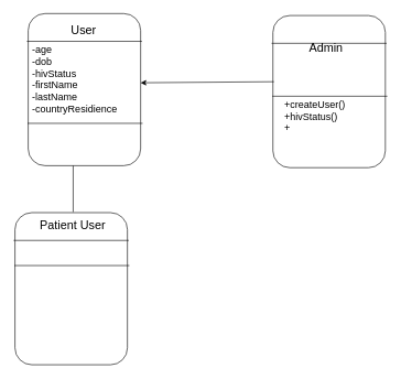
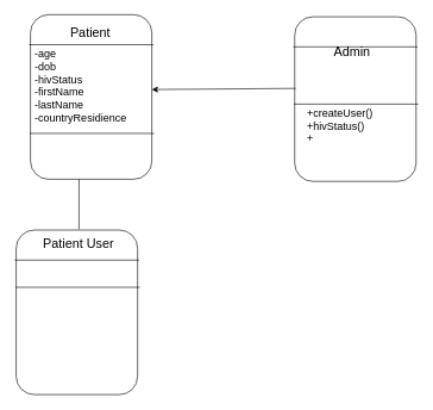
  <mxCell id="0" />
  <mxCell id="1" parent="0" />
  <mxCell id="2" value="" style="endArrow=none;html=1;rounded=0;" parent="1" edge="1"><mxGeometry width="50" height="50" relative="1" as="geometry"><mxPoint x="430" y="170" as="sourcePoint" /><mxPoint x="430" y="170" as="targetPoint" /></mxGeometry></mxCell>
  <mxCell id="3" value="" style="group" parent="1" vertex="1" connectable="0"><mxGeometry x="40" y="20" width="174" height="230" as="geometry" /></mxCell>
  <mxCell id="4" value="" style="rounded=1;whiteSpace=wrap;html=1;" parent="3" vertex="1"><mxGeometry x="2" width="170" height="230" as="geometry" /></mxCell>
  <mxCell id="5" value="" style="endArrow=none;html=1;rounded=0;" parent="3" edge="1"><mxGeometry width="50" height="50" relative="1" as="geometry"><mxPoint y="42" as="sourcePoint" /><mxPoint x="174" y="42" as="targetPoint" /></mxGeometry></mxCell>
  <mxCell id="6" value="" style="endArrow=none;html=1;rounded=0;" parent="3" edge="1"><mxGeometry width="50" height="50" relative="1" as="geometry"><mxPoint x="1" y="166" as="sourcePoint" /><mxPoint x="175" y="166" as="targetPoint" /></mxGeometry></mxCell>
- <mxCell id="7" value="&lt;font style=&quot;font-size: 18px;&quot;&gt;User&lt;/font&gt;" style="text;strokeColor=none;align=center;fillColor=none;html=1;verticalAlign=middle;whiteSpace=wrap;rounded=0;" parent="3" vertex="1"><mxGeometry x="36" y="10" width="100" height="30" as="geometry" /></mxCell>
+ <mxCell id="7" value="&lt;font style=&quot;font-size: 18px;&quot;&gt;Patient&lt;/font&gt;" style="text;strokeColor=none;align=center;fillColor=none;html=1;verticalAlign=middle;whiteSpace=wrap;rounded=0;" parent="3" vertex="1"><mxGeometry x="36" y="10" width="100" height="30" as="geometry" /></mxCell>
  <mxCell id="8" value="&lt;div style=&quot;text-align: left; font-size: 15px;&quot;&gt;&lt;span style=&quot;background-color: initial;&quot;&gt;&lt;font style=&quot;font-size: 15px;&quot;&gt;-age&lt;/font&gt;&lt;/span&gt;&lt;/div&gt;&lt;div style=&quot;text-align: left; font-size: 15px;&quot;&gt;&lt;font style=&quot;font-size: 15px;&quot;&gt;-dob&lt;/font&gt;&lt;/div&gt;&lt;div style=&quot;text-align: left; font-size: 15px;&quot;&gt;&lt;font style=&quot;font-size: 15px;&quot;&gt;-hivStatus&lt;/font&gt;&lt;/div&gt;&lt;div style=&quot;text-align: left; font-size: 15px;&quot;&gt;&lt;font style=&quot;font-size: 15px;&quot;&gt;-firstName&lt;/font&gt;&lt;/div&gt;&lt;div style=&quot;text-align: left; font-size: 15px;&quot;&gt;&lt;font style=&quot;font-size: 15px;&quot;&gt;-lastName&lt;/font&gt;&lt;/div&gt;&lt;div style=&quot;text-align: left; font-size: 15px;&quot;&gt;&lt;font style=&quot;font-size: 15px;&quot;&gt;-countryResidience&lt;/font&gt;&lt;/div&gt;" style="text;html=1;align=center;verticalAlign=middle;resizable=0;points=[];autosize=1;strokeColor=none;fillColor=none;" parent="3" vertex="1"><mxGeometry x="-3" y="39" width="150" height="120" as="geometry" /></mxCell>
  <mxCell id="9" value="" style="group" parent="1" vertex="1" connectable="0"><mxGeometry x="410" y="23" width="174" height="230" as="geometry" /></mxCell>
  <mxCell id="10" value="" style="rounded=1;whiteSpace=wrap;html=1;" parent="9" vertex="1"><mxGeometry x="2" width="170" height="230" as="geometry" /></mxCell>
  <mxCell id="11" value="" style="endArrow=none;html=1;rounded=0;" parent="9" edge="1"><mxGeometry width="50" height="50" relative="1" as="geometry"><mxPoint y="42" as="sourcePoint" /><mxPoint x="174" y="42" as="targetPoint" /></mxGeometry></mxCell>
  <mxCell id="12" value="" style="endArrow=none;html=1;rounded=0;" parent="9" edge="1"><mxGeometry width="50" height="50" relative="1" as="geometry"><mxPoint x="1" y="122" as="sourcePoint" /><mxPoint x="175" y="122" as="targetPoint" /></mxGeometry></mxCell>
  <mxCell id="13" value="&lt;font style=&quot;font-size: 18px;&quot;&gt;Admin&lt;/font&gt;" style="text;html=1;align=center;verticalAlign=middle;resizable=0;points=[];autosize=1;strokeColor=none;fillColor=none;" parent="9" vertex="1"><mxGeometry x="47" y="30" width="70" height="40" as="geometry" /></mxCell>
  <mxCell id="14" value="&lt;div style=&quot;text-align: left; font-size: 15px;&quot;&gt;+createUser()&lt;/div&gt;&lt;div style=&quot;text-align: left; font-size: 15px;&quot;&gt;+hivStatus()&lt;/div&gt;&lt;div style=&quot;text-align: left; font-size: 15px;&quot;&gt;+&amp;nbsp;&lt;/div&gt;" style="text;html=1;align=center;verticalAlign=middle;resizable=0;points=[];autosize=1;strokeColor=none;fillColor=none;" parent="9" vertex="1"><mxGeometry y="117" width="130" height="70" as="geometry" /></mxCell>
  <mxCell id="15" value="" style="group" parent="1" vertex="1" connectable="0"><mxGeometry x="20" y="321" width="190" height="230" as="geometry" /></mxCell>
  <mxCell id="16" value="" style="rounded=1;whiteSpace=wrap;html=1;" parent="15" vertex="1"><mxGeometry x="2" width="170" height="230" as="geometry" /></mxCell>
  <mxCell id="17" value="" style="endArrow=none;html=1;rounded=0;" parent="15" edge="1"><mxGeometry width="50" height="50" relative="1" as="geometry"><mxPoint y="42" as="sourcePoint" /><mxPoint x="174" y="42" as="targetPoint" /></mxGeometry></mxCell>
  <mxCell id="18" value="" style="endArrow=none;html=1;rounded=0;" parent="15" edge="1"><mxGeometry width="50" height="50" relative="1" as="geometry"><mxPoint x="1" y="80" as="sourcePoint" /><mxPoint x="175" y="80" as="targetPoint" /></mxGeometry></mxCell>
  <mxCell id="19" value="&lt;font style=&quot;font-size: 18px;&quot;&gt;Patient User&lt;/font&gt;" style="text;html=1;align=center;verticalAlign=middle;resizable=0;points=[];autosize=1;strokeColor=none;fillColor=none;" parent="15" vertex="1"><mxGeometry x="19" width="140" height="40" as="geometry" /></mxCell>
  <mxCell id="20" value="" style="endArrow=classic;html=1;rounded=0;entryX=1;entryY=0.455;entryDx=0;entryDy=0;entryPerimeter=0;exitX=0.009;exitY=0.435;exitDx=0;exitDy=0;exitPerimeter=0;" parent="1" source="10" target="4" edge="1"><mxGeometry width="50" height="50" relative="1" as="geometry"><mxPoint x="290" y="280" as="sourcePoint" /><mxPoint x="340" y="230" as="targetPoint" /></mxGeometry></mxCell>
  <mxCell id="21" value="" style="endArrow=none;html=1;rounded=0;" parent="1" edge="1"><mxGeometry width="50" height="50" relative="1" as="geometry"><mxPoint x="110" y="320" as="sourcePoint" /><mxPoint x="110" y="250" as="targetPoint" /></mxGeometry></mxCell>
